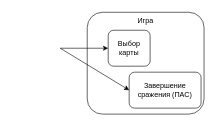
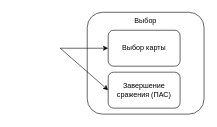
  <mxCell id="0" />
  <mxCell id="1" parent="0" />
- <mxCell id="2" value="Игра" style="rounded=1;whiteSpace=wrap;html=1;fillColor=none;verticalAlign=top;" vertex="1" parent="1"><mxGeometry x="145" y="20" width="195" height="170" as="geometry" /></mxCell>
- <mxCell id="3" value="Выбор карты" style="rounded=1;whiteSpace=wrap;html=1;" vertex="1" parent="1"><mxGeometry x="180" y="50" width="70" height="60" as="geometry" /></mxCell>
- <mxCell id="4" value="Завершение сражения (ПАС)" style="rounded=1;whiteSpace=wrap;html=1;" vertex="1" parent="1"><mxGeometry x="215" y="120" width="120" height="60" as="geometry" /></mxCell>
+ <mxCell id="2" value="Выбор" style="rounded=1;whiteSpace=wrap;html=1;fillColor=none;verticalAlign=top;" vertex="1" parent="1"><mxGeometry x="145" y="20" width="195" height="170" as="geometry" /></mxCell>
+ <mxCell id="3" value="Выбор карты" style="rounded=1;whiteSpace=wrap;html=1;" vertex="1" parent="1"><mxGeometry x="180" y="50" width="120" height="60" as="geometry" /></mxCell>
+ <mxCell id="4" value="Завершение сражения (ПАС)" style="rounded=1;whiteSpace=wrap;html=1;" vertex="1" parent="1"><mxGeometry x="180" y="120" width="120" height="60" as="geometry" /></mxCell>
  <mxCell id="5" style="rounded=0;orthogonalLoop=1;jettySize=auto;html=1;exitX=1;exitY=0.5;exitDx=0;exitDy=0;entryX=0;entryY=0.5;entryDx=0;entryDy=0;" edge="1" parent="1" source="7" target="3"><mxGeometry relative="1" as="geometry" /></mxCell>
  <mxCell id="6" style="edgeStyle=none;rounded=0;orthogonalLoop=1;jettySize=auto;html=1;exitX=1;exitY=0.5;exitDx=0;exitDy=0;entryX=0;entryY=0.5;entryDx=0;entryDy=0;" edge="1" parent="1" source="7" target="4"><mxGeometry relative="1" as="geometry" /></mxCell>
  <mxCell id="7" value="" style="rounded=0;whiteSpace=wrap;html=1;fillColor=none;strokeColor=none;" vertex="1" parent="1"><mxGeometry x="20" y="20" width="80" height="120" as="geometry" /></mxCell>
